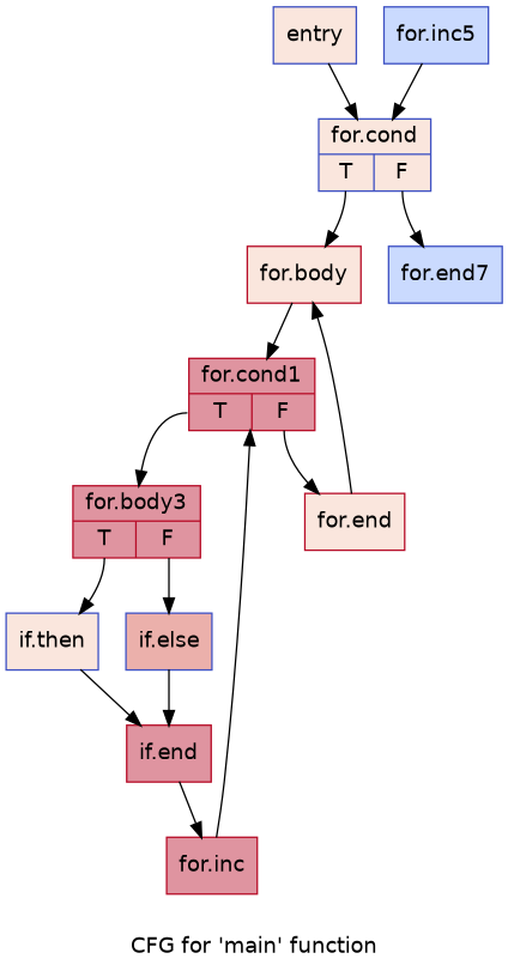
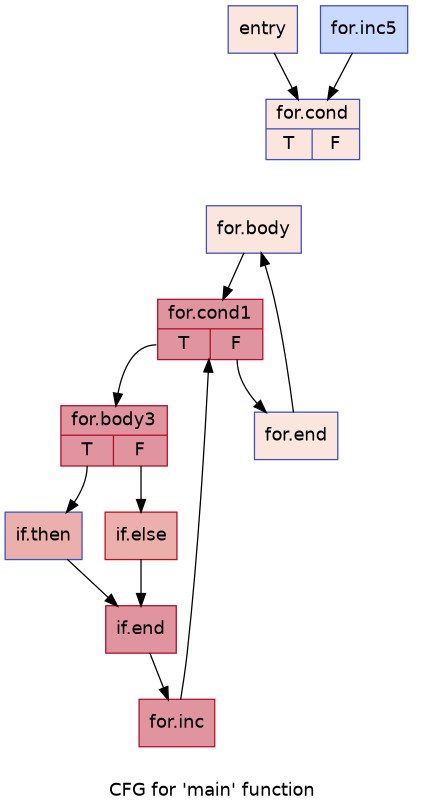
  digraph {
    fontname="DejaVu Sans"
    label="CFG for 'main' function"
    node [color="#3d50c3ff" fillcolor="#f3c7b170" fontname="DejaVu Sans" shape=record style=filled]
    edge [fontname="DejaVu Sans"]
    n1 [label="{entry}"]
    n2 [label="{for.cond|{<s0>T|<s1>F}}"]
-   n3 [color="#b70d28ff" label="{for.body}"]
-   n4 [fillcolor="#88abfd70" label="{for.end7}"]
+   n3 [label="{for.body}"]
    n5 [color="#b70d28ff" fillcolor="#b70d2870" label="{for.cond1|{<s0>T|<s1>F}}"]
    n6 [color="#b70d28ff" fillcolor="#b70d2870" label="{for.body3|{<s0>T|<s1>F}}"]
-   n7 [color="#b70d28ff" label="{for.end}"]
-   n8 [label="{if.then}"]
-   n9 [fillcolor="#d24b4070" label="{if.else}"]
+   n7 [label="{for.end}"]
+   n8 [fillcolor="#d24b4070" label="{if.then}"]
+   n9 [color="#b70d28ff" fillcolor="#d24b4070" label="{if.else}"]
    n10 [color="#b70d28ff" fillcolor="#b70d2870" label="{if.end}"]
    n11 [fillcolor="#88abfd70" label="{for.inc5}"]
    n12 [color="#b70d28ff" fillcolor="#b70d2870" label="{for.inc}"]
    n1 -> n2
-   n2 -> n3 [tailport=s0]
-   n2 -> n4 [tailport=s1]
    n3 -> n5
    n5 -> n6 [tailport=s0]
    n5 -> n7 [tailport=s1]
    n6 -> n8 [tailport=s0]
    n6 -> n9 [tailport=s1]
    n7 -> n3
    n8 -> n10
    n9 -> n10
    n10 -> n12
    n11 -> n2
    n12 -> n5
  }
